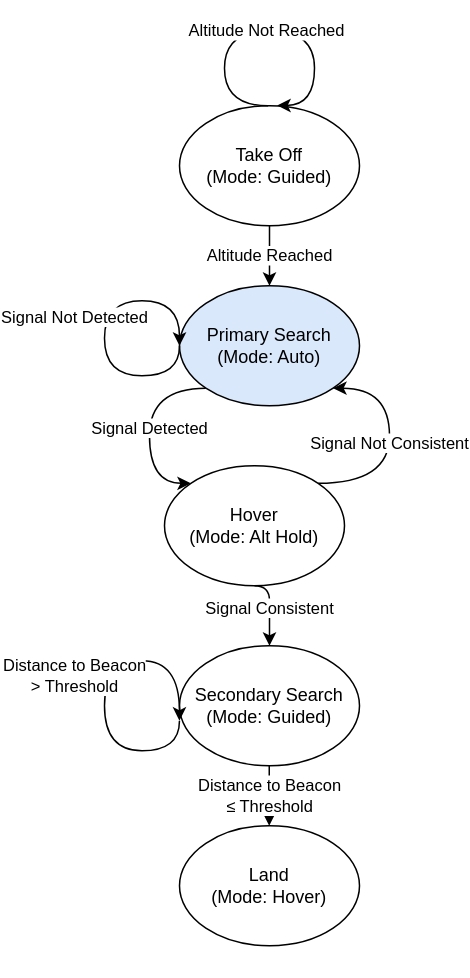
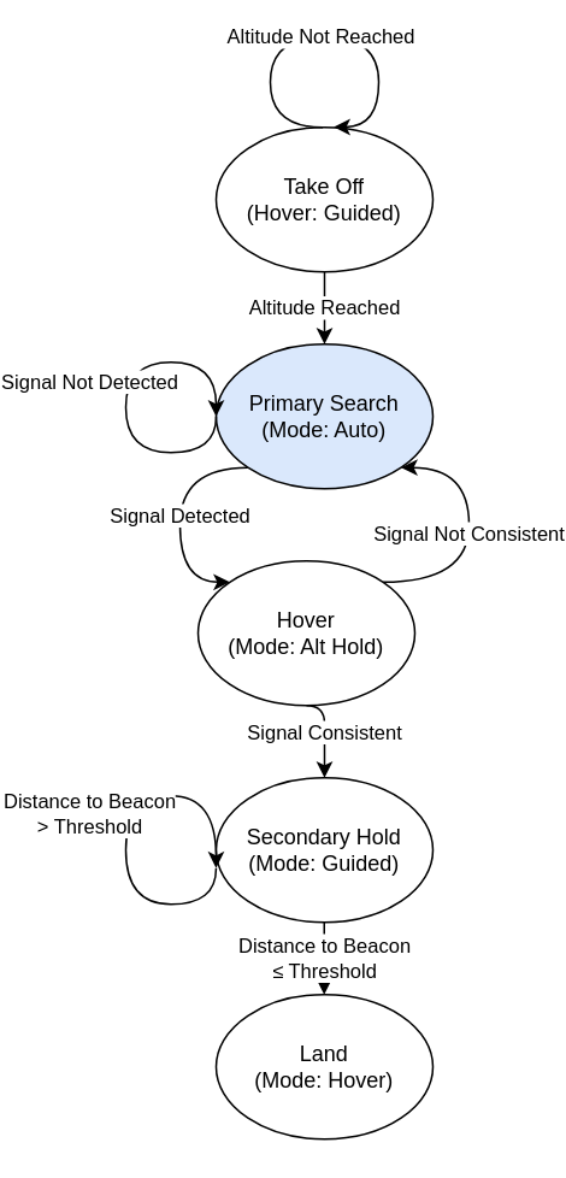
  <mxCell id="0" />
  <mxCell id="1" parent="0" />
  <mxCell id="2" value="Altitude Reached" style="edgeStyle=orthogonalEdgeStyle;curved=1;orthogonalLoop=1;jettySize=auto;html=1;entryX=0.5;entryY=0;entryDx=0;entryDy=0;" edge="1" parent="1" source="3" target="5"><mxGeometry relative="1" as="geometry" /></mxCell>
- <mxCell id="3" value="Take Off&lt;br&gt;(Mode: Guided)" style="ellipse;whiteSpace=wrap;html=1;" vertex="1" parent="1"><mxGeometry x="71" y="70" width="120" height="80" as="geometry" /></mxCell>
+ <mxCell id="3" value="Take Off&lt;br&gt;(Hover: Guided)" style="ellipse;whiteSpace=wrap;html=1;" vertex="1" parent="1"><mxGeometry x="71" y="70" width="120" height="80" as="geometry" /></mxCell>
  <mxCell id="4" value="Signal Detected" style="edgeStyle=orthogonalEdgeStyle;curved=1;orthogonalLoop=1;jettySize=auto;html=1;entryX=0;entryY=0;entryDx=0;entryDy=0;exitX=0;exitY=1;exitDx=0;exitDy=0;" edge="1" parent="1" source="5" target="6"><mxGeometry relative="1" as="geometry"><Array as="points"><mxPoint x="51" y="258" /><mxPoint x="51" y="322" /></Array></mxGeometry></mxCell>
  <mxCell id="5" value="Primary Search&lt;br&gt;(Mode: Auto)" style="ellipse;whiteSpace=wrap;html=1;fillColor=#dae8fc;" vertex="1" parent="1"><mxGeometry x="71" y="190" width="120" height="80" as="geometry" /></mxCell>
  <mxCell id="6" value="Hover&lt;br&gt;(Mode: Alt Hold)" style="ellipse;whiteSpace=wrap;html=1;" vertex="1" parent="1"><mxGeometry x="61" y="310" width="120" height="80" as="geometry" /></mxCell>
- <mxCell id="7" value="Secondary Search&lt;br&gt;(Mode: Guided)" style="ellipse;whiteSpace=wrap;html=1;" vertex="1" parent="1"><mxGeometry x="71" y="430" width="120" height="80" as="geometry" /></mxCell>
+ <mxCell id="7" value="Secondary Hold&lt;br&gt;(Mode: Guided)" style="ellipse;whiteSpace=wrap;html=1;" vertex="1" parent="1"><mxGeometry x="71" y="430" width="120" height="80" as="geometry" /></mxCell>
  <mxCell id="8" value="Land&lt;br&gt;(Mode: Hover)" style="ellipse;whiteSpace=wrap;html=1;" vertex="1" parent="1"><mxGeometry x="71" y="550" width="120" height="80" as="geometry" /></mxCell>
  <mxCell id="9" value="Altitude Not Reached" style="edgeStyle=orthogonalEdgeStyle;orthogonalLoop=1;jettySize=auto;html=1;exitX=0.5;exitY=0;exitDx=0;exitDy=0;entryX=0.543;entryY=-0.002;entryDx=0;entryDy=0;curved=1;entryPerimeter=0;" edge="1" parent="1" target="3"><mxGeometry relative="1" as="geometry"><mxPoint x="130" y="70" as="sourcePoint" /><mxPoint x="172.426" y="81.716" as="targetPoint" /><Array as="points"><mxPoint x="101" y="70" /><mxPoint x="101" y="20" /><mxPoint x="161" y="20" /><mxPoint x="161" y="70" /></Array></mxGeometry></mxCell>
  <mxCell id="10" value="Signal Not Detected" style="edgeStyle=orthogonalEdgeStyle;orthogonalLoop=1;jettySize=auto;html=1;exitX=0;exitY=0.5;exitDx=0;exitDy=0;curved=1;" edge="1" parent="1" source="5"><mxGeometry x="0.091" y="20" relative="1" as="geometry"><mxPoint x="24" y="249.98" as="sourcePoint" /><mxPoint x="71" y="230" as="targetPoint" /><Array as="points"><mxPoint x="71" y="250" /><mxPoint x="21" y="250" /><mxPoint x="21" y="200" /><mxPoint x="71" y="200" /></Array><mxPoint as="offset" /></mxGeometry></mxCell>
  <mxCell id="11" value="Signal Not Consistent" style="edgeStyle=orthogonalEdgeStyle;curved=1;orthogonalLoop=1;jettySize=auto;html=1;entryX=1;entryY=1;entryDx=0;entryDy=0;exitX=1;exitY=0;exitDx=0;exitDy=0;" edge="1" parent="1" source="6" target="5"><mxGeometry relative="1" as="geometry"><mxPoint x="95.493" y="266.069" as="sourcePoint" /><mxPoint x="98.574" y="331.716" as="targetPoint" /><Array as="points"><mxPoint x="211" y="322" /><mxPoint x="211" y="258" /></Array></mxGeometry></mxCell>
  <mxCell id="12" value="Signal Consistent" style="edgeStyle=orthogonalEdgeStyle;curved=1;orthogonalLoop=1;jettySize=auto;html=1;exitX=0.5;exitY=1;exitDx=0;exitDy=0;entryX=0.5;entryY=0;entryDx=0;entryDy=0;" edge="1" parent="1" source="6" target="7"><mxGeometry relative="1" as="geometry"><mxPoint x="95.473" y="369.999" as="sourcePoint" /><mxPoint x="141" y="410" as="targetPoint" /><Array as="points"><mxPoint x="131" y="410" /><mxPoint x="131" y="410" /></Array></mxGeometry></mxCell>
  <mxCell id="13" value="Distance to Beacon&lt;br&gt;&amp;gt; Threshold" style="edgeStyle=orthogonalEdgeStyle;orthogonalLoop=1;jettySize=auto;html=1;exitX=0;exitY=0.5;exitDx=0;exitDy=0;curved=1;" edge="1" parent="1"><mxGeometry x="0.091" y="20" relative="1" as="geometry"><mxPoint x="70.98" y="479.98" as="sourcePoint" /><mxPoint x="70.98" y="479.98" as="targetPoint" /><Array as="points"><mxPoint x="70.98" y="499.98" /><mxPoint x="20.98" y="499.98" /><mxPoint x="20.98" y="439.98" /><mxPoint x="70.98" y="439.98" /></Array><mxPoint as="offset" /></mxGeometry></mxCell>
  <mxCell id="14" value="Distance to Beacon&lt;br&gt;≤ Threshold" style="edgeStyle=orthogonalEdgeStyle;curved=1;orthogonalLoop=1;jettySize=auto;html=1;exitX=0.5;exitY=1;exitDx=0;exitDy=0;entryX=0.5;entryY=0;entryDx=0;entryDy=0;" edge="1" parent="1"><mxGeometry relative="1" as="geometry"><mxPoint x="130.82" y="510" as="sourcePoint" /><mxPoint x="130.82" y="550" as="targetPoint" /><Array as="points"><mxPoint x="130.82" y="530" /><mxPoint x="130.82" y="530" /></Array></mxGeometry></mxCell>
